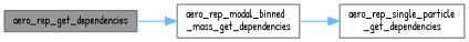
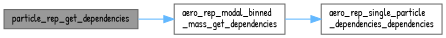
  digraph {
    fontname="Patrick Hand"
    rankdir=LR
    node [color=grey40 fillcolor=white fontname="Patrick Hand" fontsize=10 shape=box style=filled]
    edge [color=steelblue1 fontname="Patrick Hand" fontsize=10 labelfontname=Helvetica labelfontsize=10 style=solid]
-   n1 [color=gray40 fillcolor=grey60 fontcolor=black height=0.2 label=aero_rep_get_dependencies width=0.4]
+   n1 [color=gray40 fillcolor=grey60 fontcolor=black height=0.2 label=particle_rep_get_dependencies width=0.4]
    n2 [height=0.2 label="aero_rep_modal_binned\l_mass_get_dependencies" width=0.4]
-   n3 [height=0.2 label="aero_rep_single_particle\l_get_dependencies" width=0.4]
+   n3 [height=0.2 label="aero_rep_single_particle\l_dependencies_dependencies" width=0.4]
    n1 -> n2
    n2 -> n3
  }
